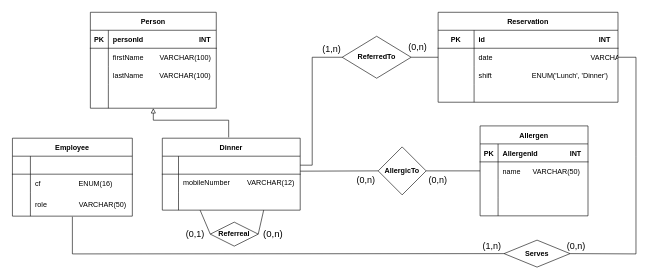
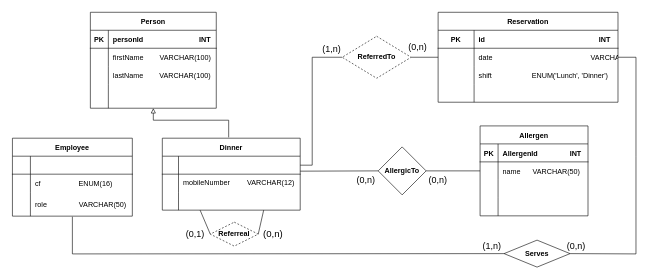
  <mxCell id="0" />
  <mxCell id="1" parent="0" />
  <mxCell id="2" value="Person" style="shape=table;startSize=30;container=1;collapsible=1;childLayout=tableLayout;fixedRows=1;rowLines=0;fontStyle=1;align=center;resizeLast=1;" parent="1" vertex="1"><mxGeometry x="150" y="20" width="210" height="160" as="geometry" /></mxCell>
  <mxCell id="3" value="" style="shape=partialRectangle;collapsible=0;dropTarget=0;pointerEvents=0;fillColor=none;top=0;left=0;bottom=1;right=0;points=[[0,0.5],[1,0.5]];portConstraint=eastwest;" parent="2" vertex="1"><mxGeometry y="30" width="210" height="30" as="geometry" /></mxCell>
  <mxCell id="4" value="PK" style="shape=partialRectangle;connectable=0;fillColor=none;top=0;left=0;bottom=0;right=0;fontStyle=1;overflow=hidden;" parent="3" vertex="1"><mxGeometry width="30" height="30" as="geometry"><mxRectangle width="30" height="30" as="alternateBounds" /></mxGeometry></mxCell>
  <mxCell id="5" value="personId                            INT" style="shape=partialRectangle;connectable=0;fillColor=none;top=0;left=0;bottom=0;right=0;align=left;spacingLeft=6;fontStyle=1;overflow=hidden;" parent="3" vertex="1"><mxGeometry x="30" width="180" height="30" as="geometry"><mxRectangle width="180" height="30" as="alternateBounds" /></mxGeometry></mxCell>
  <mxCell id="6" value="" style="shape=partialRectangle;collapsible=0;dropTarget=0;pointerEvents=0;fillColor=none;top=0;left=0;bottom=0;right=0;points=[[0,0.5],[1,0.5]];portConstraint=eastwest;" parent="2" vertex="1"><mxGeometry y="60" width="210" height="30" as="geometry" /></mxCell>
  <mxCell id="7" value="" style="shape=partialRectangle;connectable=0;fillColor=none;top=0;left=0;bottom=0;right=0;editable=1;overflow=hidden;" parent="6" vertex="1"><mxGeometry width="30" height="30" as="geometry"><mxRectangle width="30" height="30" as="alternateBounds" /></mxGeometry></mxCell>
  <mxCell id="8" value="firstName        VARCHAR(100)" style="shape=partialRectangle;connectable=0;fillColor=none;top=0;left=0;bottom=0;right=0;align=left;spacingLeft=6;overflow=hidden;" parent="6" vertex="1"><mxGeometry x="30" width="180" height="30" as="geometry"><mxRectangle width="180" height="30" as="alternateBounds" /></mxGeometry></mxCell>
  <mxCell id="9" value="" style="shape=partialRectangle;collapsible=0;dropTarget=0;pointerEvents=0;fillColor=none;top=0;left=0;bottom=0;right=0;points=[[0,0.5],[1,0.5]];portConstraint=eastwest;" parent="2" vertex="1"><mxGeometry y="90" width="210" height="30" as="geometry" /></mxCell>
  <mxCell id="10" value="" style="shape=partialRectangle;connectable=0;fillColor=none;top=0;left=0;bottom=0;right=0;editable=1;overflow=hidden;" parent="9" vertex="1"><mxGeometry width="30" height="30" as="geometry"><mxRectangle width="30" height="30" as="alternateBounds" /></mxGeometry></mxCell>
  <mxCell id="11" value="lastName        VARCHAR(100)" style="shape=partialRectangle;connectable=0;fillColor=none;top=0;left=0;bottom=0;right=0;align=left;spacingLeft=6;overflow=hidden;" parent="9" vertex="1"><mxGeometry x="30" width="180" height="30" as="geometry"><mxRectangle width="180" height="30" as="alternateBounds" /></mxGeometry></mxCell>
  <mxCell id="12" value="Employee" style="shape=table;startSize=30;container=1;collapsible=1;childLayout=tableLayout;fixedRows=1;rowLines=0;fontStyle=1;align=center;resizeLast=1;" parent="1" vertex="1"><mxGeometry x="20" y="230" width="200" height="130" as="geometry" /></mxCell>
  <mxCell id="13" value="" style="shape=partialRectangle;collapsible=0;dropTarget=0;pointerEvents=0;fillColor=none;top=0;left=0;bottom=1;right=0;points=[[0,0.5],[1,0.5]];portConstraint=eastwest;" parent="12" vertex="1"><mxGeometry y="30" width="200" height="30" as="geometry" /></mxCell>
  <mxCell id="14" value="" style="shape=partialRectangle;connectable=0;fillColor=none;top=0;left=0;bottom=0;right=0;fontStyle=1;overflow=hidden;" parent="13" vertex="1"><mxGeometry width="30" height="30" as="geometry"><mxRectangle width="30" height="30" as="alternateBounds" /></mxGeometry></mxCell>
  <mxCell id="15" value="" style="shape=partialRectangle;connectable=0;fillColor=none;top=0;left=0;bottom=0;right=0;align=left;spacingLeft=6;fontStyle=1;overflow=hidden;" parent="13" vertex="1"><mxGeometry x="30" width="170" height="30" as="geometry"><mxRectangle width="170" height="30" as="alternateBounds" /></mxGeometry></mxCell>
  <mxCell id="16" value="" style="shape=partialRectangle;collapsible=0;dropTarget=0;pointerEvents=0;fillColor=none;top=0;left=0;bottom=0;right=0;points=[[0,0.5],[1,0.5]];portConstraint=eastwest;" parent="12" vertex="1"><mxGeometry y="60" width="200" height="30" as="geometry" /></mxCell>
  <mxCell id="17" value="" style="shape=partialRectangle;connectable=0;fillColor=none;top=0;left=0;bottom=0;right=0;editable=1;overflow=hidden;" parent="16" vertex="1"><mxGeometry width="30" height="30" as="geometry"><mxRectangle width="30" height="30" as="alternateBounds" /></mxGeometry></mxCell>
  <mxCell id="18" value="" style="shape=partialRectangle;connectable=0;fillColor=none;top=0;left=0;bottom=0;right=0;align=left;spacingLeft=6;overflow=hidden;" parent="16" vertex="1"><mxGeometry x="30" width="170" height="30" as="geometry"><mxRectangle width="170" height="30" as="alternateBounds" /></mxGeometry></mxCell>
  <mxCell id="19" value="" style="shape=partialRectangle;collapsible=0;dropTarget=0;pointerEvents=0;fillColor=none;top=0;left=0;bottom=0;right=0;points=[[0,0.5],[1,0.5]];portConstraint=eastwest;" parent="12" vertex="1"><mxGeometry y="90" width="200" height="40" as="geometry" /></mxCell>
  <mxCell id="20" value="" style="shape=partialRectangle;connectable=0;fillColor=none;top=0;left=0;bottom=0;right=0;editable=1;overflow=hidden;" parent="19" vertex="1"><mxGeometry width="30" height="40" as="geometry"><mxRectangle width="30" height="40" as="alternateBounds" /></mxGeometry></mxCell>
  <mxCell id="21" value="role                VARCHAR(50)" style="shape=partialRectangle;connectable=0;fillColor=none;top=0;left=0;bottom=0;right=0;align=left;spacingLeft=6;overflow=hidden;" parent="19" vertex="1"><mxGeometry x="30" width="170" height="40" as="geometry"><mxRectangle width="170" height="40" as="alternateBounds" /></mxGeometry></mxCell>
  <mxCell id="22" value="" style="edgeStyle=elbowEdgeStyle;elbow=vertical;endArrow=block;html=1;rounded=0;strokeColor=#000000;endFill=0;exitX=0.289;exitY=-0.03;exitDx=0;exitDy=0;exitPerimeter=0;entryX=0.5;entryY=1;entryDx=0;entryDy=0;" parent="1" target="2" edge="1"><mxGeometry width="50" height="50" relative="1" as="geometry"><mxPoint x="380.69" y="228.62" as="sourcePoint" /><mxPoint x="210" y="150" as="targetPoint" /><Array as="points"><mxPoint x="230" y="200" /><mxPoint x="200" y="180" /><mxPoint x="290" y="190" /><mxPoint x="400" y="210" /><mxPoint x="390" y="200" /><mxPoint x="270" y="200" /></Array></mxGeometry></mxCell>
  <mxCell id="23" value="cf                   ENUM(16)" style="shape=partialRectangle;connectable=0;fillColor=none;top=0;left=0;bottom=0;right=0;align=left;spacingLeft=6;overflow=hidden;" parent="1" vertex="1"><mxGeometry x="50" y="289.5" width="240" height="30" as="geometry"><mxRectangle width="240" height="40" as="alternateBounds" /></mxGeometry></mxCell>
- <mxCell id="24" value="&lt;b&gt;Referreal&lt;/b&gt;" style="rhombus;whiteSpace=wrap;html=1;fillColor=none;" parent="1" vertex="1"><mxGeometry x="350" y="370" width="80" height="40" as="geometry" /></mxCell>
+ <mxCell id="24" value="&lt;b&gt;Referreal&lt;/b&gt;" style="rhombus;whiteSpace=wrap;html=1;fillColor=none;dashed=1;" parent="1" vertex="1"><mxGeometry x="350" y="370" width="80" height="40" as="geometry" /></mxCell>
  <mxCell id="25" value="Reservation" style="shape=table;startSize=30;container=1;collapsible=1;childLayout=tableLayout;fixedRows=1;rowLines=0;fontStyle=1;align=center;resizeLast=1;fillColor=none;" parent="1" vertex="1"><mxGeometry x="730" y="20" width="300" height="150" as="geometry" /></mxCell>
  <mxCell id="26" value="" style="shape=partialRectangle;collapsible=0;dropTarget=0;pointerEvents=0;fillColor=none;top=0;left=0;bottom=1;right=0;points=[[0,0.5],[1,0.5]];portConstraint=eastwest;" parent="25" vertex="1"><mxGeometry y="30" width="300" height="30" as="geometry" /></mxCell>
  <mxCell id="27" value="PK" style="shape=partialRectangle;connectable=0;fillColor=none;top=0;left=0;bottom=0;right=0;fontStyle=1;overflow=hidden;" parent="26" vertex="1"><mxGeometry width="60" height="30" as="geometry"><mxRectangle width="60" height="30" as="alternateBounds" /></mxGeometry></mxCell>
  <mxCell id="28" value="id                                                         INT" style="shape=partialRectangle;connectable=0;fillColor=none;top=0;left=0;bottom=0;right=0;align=left;spacingLeft=6;fontStyle=1;overflow=hidden;" parent="26" vertex="1"><mxGeometry x="60" width="240" height="30" as="geometry"><mxRectangle width="240" height="30" as="alternateBounds" /></mxGeometry></mxCell>
  <mxCell id="29" value="" style="shape=partialRectangle;collapsible=0;dropTarget=0;pointerEvents=0;fillColor=none;top=0;left=0;bottom=0;right=0;points=[[0,0.5],[1,0.5]];portConstraint=eastwest;" parent="25" vertex="1"><mxGeometry y="60" width="300" height="30" as="geometry" /></mxCell>
  <mxCell id="30" value="" style="shape=partialRectangle;connectable=0;fillColor=none;top=0;left=0;bottom=0;right=0;editable=1;overflow=hidden;" parent="29" vertex="1"><mxGeometry width="60" height="30" as="geometry"><mxRectangle width="60" height="30" as="alternateBounds" /></mxGeometry></mxCell>
  <mxCell id="31" value="date                                                 VARCHAR" style="shape=partialRectangle;connectable=0;fillColor=none;top=0;left=0;bottom=0;right=0;align=left;spacingLeft=6;overflow=hidden;" parent="29" vertex="1"><mxGeometry x="60" width="240" height="30" as="geometry"><mxRectangle width="240" height="30" as="alternateBounds" /></mxGeometry></mxCell>
  <mxCell id="32" value="" style="shape=partialRectangle;collapsible=0;dropTarget=0;pointerEvents=0;fillColor=none;top=0;left=0;bottom=0;right=0;points=[[0,0.5],[1,0.5]];portConstraint=eastwest;" parent="25" vertex="1"><mxGeometry y="90" width="300" height="30" as="geometry" /></mxCell>
  <mxCell id="33" value="" style="shape=partialRectangle;connectable=0;fillColor=none;top=0;left=0;bottom=0;right=0;editable=1;overflow=hidden;" parent="32" vertex="1"><mxGeometry width="60" height="30" as="geometry"><mxRectangle width="60" height="30" as="alternateBounds" /></mxGeometry></mxCell>
  <mxCell id="34" value="shift                    ENUM('Lunch', 'Dinner')" style="shape=partialRectangle;connectable=0;fillColor=none;top=0;left=0;bottom=0;right=0;align=left;spacingLeft=6;overflow=hidden;" parent="32" vertex="1"><mxGeometry x="60" width="240" height="30" as="geometry"><mxRectangle width="240" height="30" as="alternateBounds" /></mxGeometry></mxCell>
  <mxCell id="35" value="" style="shape=partialRectangle;collapsible=0;dropTarget=0;pointerEvents=0;fillColor=none;top=0;left=0;bottom=0;right=0;points=[[0,0.5],[1,0.5]];portConstraint=eastwest;" parent="25" vertex="1"><mxGeometry y="120" width="300" height="30" as="geometry" /></mxCell>
  <mxCell id="36" value="" style="shape=partialRectangle;connectable=0;fillColor=none;top=0;left=0;bottom=0;right=0;editable=1;overflow=hidden;" parent="35" vertex="1"><mxGeometry width="60" height="30" as="geometry"><mxRectangle width="60" height="30" as="alternateBounds" /></mxGeometry></mxCell>
  <mxCell id="37" value="" style="shape=partialRectangle;connectable=0;fillColor=none;top=0;left=0;bottom=0;right=0;align=left;spacingLeft=6;overflow=hidden;" parent="35" vertex="1"><mxGeometry x="60" width="240" height="30" as="geometry"><mxRectangle width="240" height="30" as="alternateBounds" /></mxGeometry></mxCell>
  <mxCell id="38" value="Allergen" style="shape=table;startSize=30;container=1;collapsible=1;childLayout=tableLayout;fixedRows=1;rowLines=0;fontStyle=1;align=center;resizeLast=1;fillColor=none;" parent="1" vertex="1"><mxGeometry x="800" y="209.5" width="180" height="150" as="geometry"><mxRectangle x="1010" y="480" width="60" height="30" as="alternateBounds" /></mxGeometry></mxCell>
  <mxCell id="39" value="" style="shape=partialRectangle;collapsible=0;dropTarget=0;pointerEvents=0;fillColor=none;top=0;left=0;bottom=1;right=0;points=[[0,0.5],[1,0.5]];portConstraint=eastwest;" parent="38" vertex="1"><mxGeometry y="30" width="180" height="30" as="geometry" /></mxCell>
  <mxCell id="40" value="PK" style="shape=partialRectangle;connectable=0;fillColor=none;top=0;left=0;bottom=0;right=0;fontStyle=1;overflow=hidden;" parent="39" vertex="1"><mxGeometry width="30" height="30" as="geometry"><mxRectangle width="30" height="30" as="alternateBounds" /></mxGeometry></mxCell>
  <mxCell id="41" value="AllergenId                INT" style="shape=partialRectangle;connectable=0;fillColor=none;top=0;left=0;bottom=0;right=0;align=left;spacingLeft=6;fontStyle=1;overflow=hidden;" parent="39" vertex="1"><mxGeometry x="30" width="150" height="30" as="geometry"><mxRectangle width="150" height="30" as="alternateBounds" /></mxGeometry></mxCell>
  <mxCell id="42" value="" style="shape=partialRectangle;collapsible=0;dropTarget=0;pointerEvents=0;fillColor=none;top=0;left=0;bottom=0;right=0;points=[[0,0.5],[1,0.5]];portConstraint=eastwest;" parent="38" vertex="1"><mxGeometry y="60" width="180" height="30" as="geometry" /></mxCell>
  <mxCell id="43" value="" style="shape=partialRectangle;connectable=0;fillColor=none;top=0;left=0;bottom=0;right=0;editable=1;overflow=hidden;" parent="42" vertex="1"><mxGeometry width="30" height="30" as="geometry"><mxRectangle width="30" height="30" as="alternateBounds" /></mxGeometry></mxCell>
  <mxCell id="44" value="name      VARCHAR(50)" style="shape=partialRectangle;connectable=0;fillColor=none;top=0;left=0;bottom=0;right=0;align=left;spacingLeft=6;overflow=hidden;" parent="42" vertex="1"><mxGeometry x="30" width="150" height="30" as="geometry"><mxRectangle width="150" height="30" as="alternateBounds" /></mxGeometry></mxCell>
  <mxCell id="45" value="" style="shape=partialRectangle;collapsible=0;dropTarget=0;pointerEvents=0;fillColor=none;top=0;left=0;bottom=0;right=0;points=[[0,0.5],[1,0.5]];portConstraint=eastwest;" parent="38" vertex="1"><mxGeometry y="90" width="180" height="30" as="geometry" /></mxCell>
  <mxCell id="46" value="" style="shape=partialRectangle;connectable=0;fillColor=none;top=0;left=0;bottom=0;right=0;editable=1;overflow=hidden;" parent="45" vertex="1"><mxGeometry width="30" height="30" as="geometry"><mxRectangle width="30" height="30" as="alternateBounds" /></mxGeometry></mxCell>
  <mxCell id="47" value="" style="shape=partialRectangle;connectable=0;fillColor=none;top=0;left=0;bottom=0;right=0;align=left;spacingLeft=6;overflow=hidden;" parent="45" vertex="1"><mxGeometry x="30" width="150" height="30" as="geometry"><mxRectangle width="150" height="30" as="alternateBounds" /></mxGeometry></mxCell>
  <mxCell id="48" value="" style="shape=partialRectangle;collapsible=0;dropTarget=0;pointerEvents=0;fillColor=none;top=0;left=0;bottom=0;right=0;points=[[0,0.5],[1,0.5]];portConstraint=eastwest;" parent="38" vertex="1"><mxGeometry y="120" width="180" height="30" as="geometry" /></mxCell>
  <mxCell id="49" value="" style="shape=partialRectangle;connectable=0;fillColor=none;top=0;left=0;bottom=0;right=0;editable=1;overflow=hidden;" parent="48" vertex="1"><mxGeometry width="30" height="30" as="geometry"><mxRectangle width="30" height="30" as="alternateBounds" /></mxGeometry></mxCell>
  <mxCell id="50" value="" style="shape=partialRectangle;connectable=0;fillColor=none;top=0;left=0;bottom=0;right=0;align=left;spacingLeft=6;overflow=hidden;" parent="48" vertex="1"><mxGeometry x="30" width="150" height="30" as="geometry"><mxRectangle width="150" height="30" as="alternateBounds" /></mxGeometry></mxCell>
  <mxCell id="51" value="&lt;b&gt;AllergicTo&lt;/b&gt;" style="rhombus;whiteSpace=wrap;html=1;fillColor=none;" parent="1" vertex="1"><mxGeometry x="630" y="244.5" width="80" height="80" as="geometry" /></mxCell>
  <mxCell id="52" value="" style="endArrow=none;html=1;rounded=0;strokeColor=#000000;entryX=0;entryY=0.5;entryDx=0;entryDy=0;exitX=1;exitY=0.833;exitDx=0;exitDy=0;exitPerimeter=0;" parent="1" source="69" target="51" edge="1"><mxGeometry width="50" height="50" relative="1" as="geometry"><mxPoint x="530" y="271" as="sourcePoint" /><mxPoint x="590" y="70" as="targetPoint" /></mxGeometry></mxCell>
  <mxCell id="53" value="" style="endArrow=none;html=1;rounded=0;strokeColor=#000000;entryX=0;entryY=0.5;entryDx=0;entryDy=0;" parent="1" target="42" edge="1"><mxGeometry width="50" height="50" relative="1" as="geometry"><mxPoint x="710" y="284.5" as="sourcePoint" /><mxPoint x="760" y="234.5" as="targetPoint" /></mxGeometry></mxCell>
  <mxCell id="54" value="" style="endArrow=none;html=1;rounded=0;strokeColor=#000000;exitX=0;exitY=0.5;exitDx=0;exitDy=0;entryX=0.274;entryY=1;entryDx=0;entryDy=0;entryPerimeter=0;" parent="1" source="24" target="75" edge="1"><mxGeometry width="50" height="50" relative="1" as="geometry"><mxPoint x="300" y="336" as="sourcePoint" /><mxPoint x="390" y="490" as="targetPoint" /></mxGeometry></mxCell>
  <mxCell id="55" value="" style="endArrow=none;html=1;rounded=0;strokeColor=#000000;exitX=1;exitY=0.5;exitDx=0;exitDy=0;entryX=0.735;entryY=1;entryDx=0;entryDy=0;entryPerimeter=0;" parent="1" source="24" target="75" edge="1"><mxGeometry width="50" height="50" relative="1" as="geometry"><mxPoint x="465" y="380" as="sourcePoint" /><mxPoint x="478" y="460" as="targetPoint" /></mxGeometry></mxCell>
  <mxCell id="56" value="(0,1)" style="text;html=1;strokeColor=none;fillColor=none;align=center;verticalAlign=middle;whiteSpace=wrap;rounded=0;fontSize=15;" parent="1" vertex="1"><mxGeometry x="310" y="380" width="30" height="20" as="geometry" /></mxCell>
  <mxCell id="57" value="(0,n)" style="text;html=1;strokeColor=none;fillColor=none;align=center;verticalAlign=middle;whiteSpace=wrap;rounded=0;fontSize=16;" parent="1" vertex="1"><mxGeometry x="440" y="380" width="30" height="20" as="geometry" /></mxCell>
  <mxCell id="58" value="&lt;font style=&quot;font-size: 15px&quot;&gt;(0,n)&lt;/font&gt;" style="text;html=1;strokeColor=none;fillColor=none;align=center;verticalAlign=middle;whiteSpace=wrap;rounded=0;fontSize=15;" parent="1" vertex="1"><mxGeometry x="710" y="289.5" width="40" height="20" as="geometry" /></mxCell>
  <mxCell id="59" value="(0,n)" style="text;html=1;strokeColor=none;fillColor=none;align=center;verticalAlign=middle;whiteSpace=wrap;rounded=0;fontSize=15;" parent="1" vertex="1"><mxGeometry x="686" y="70" width="20" height="15" as="geometry" /></mxCell>
- <mxCell id="60" value="&lt;b&gt;ReferredTo&lt;/b&gt;" style="rhombus;whiteSpace=wrap;html=1;fillColor=none;" parent="1" vertex="1"><mxGeometry x="570" y="60" width="115" height="70" as="geometry" /></mxCell>
+ <mxCell id="60" value="&lt;b&gt;ReferredTo&lt;/b&gt;" style="rhombus;whiteSpace=wrap;html=1;fillColor=none;dashed=1;" parent="1" vertex="1"><mxGeometry x="570" y="60" width="115" height="70" as="geometry" /></mxCell>
  <mxCell id="61" value="" style="endArrow=none;html=1;rounded=0;strokeColor=#000000;exitX=1;exitY=0.5;exitDx=0;exitDy=0;entryX=0;entryY=0.5;entryDx=0;entryDy=0;" parent="1" source="69" target="60" edge="1"><mxGeometry width="50" height="50" relative="1" as="geometry"><mxPoint x="530" y="230" as="sourcePoint" /><mxPoint x="620" y="160" as="targetPoint" /><Array as="points"><mxPoint x="520" y="275" /><mxPoint x="520" y="95" /></Array></mxGeometry></mxCell>
  <mxCell id="62" value="(1,n)" style="text;html=1;strokeColor=none;fillColor=none;align=center;verticalAlign=middle;whiteSpace=wrap;rounded=0;strokeWidth=3;fontSize=15;" parent="1" vertex="1"><mxGeometry x="535" y="70" width="35" height="20" as="geometry" /></mxCell>
  <mxCell id="63" value="" style="endArrow=none;html=1;rounded=0;fontSize=16;strokeColor=#000000;exitX=1;exitY=0.5;exitDx=0;exitDy=0;entryX=1;entryY=0.5;entryDx=0;entryDy=0;" parent="1" source="29" target="64" edge="1"><mxGeometry width="50" height="50" relative="1" as="geometry"><mxPoint x="1090" y="50" as="sourcePoint" /><mxPoint x="1220" y="35" as="targetPoint" /><Array as="points"><mxPoint x="1060" y="95" /><mxPoint x="1060" y="260" /><mxPoint x="1060" y="423" /></Array></mxGeometry></mxCell>
  <mxCell id="64" value="&lt;b&gt;Serves&lt;br&gt;&lt;/b&gt;" style="rhombus;whiteSpace=wrap;html=1;fillColor=none;" parent="1" vertex="1"><mxGeometry x="840" y="400" width="110" height="45" as="geometry" /></mxCell>
  <mxCell id="65" value="" style="endArrow=none;html=1;rounded=0;fontSize=16;fontColor=none;strokeColor=#000000;" parent="1" edge="1"><mxGeometry width="50" height="50" relative="1" as="geometry"><mxPoint x="180" y="180" as="sourcePoint" /><mxPoint x="180" y="140" as="targetPoint" /></mxGeometry></mxCell>
  <mxCell id="66" value="" style="endArrow=none;html=1;rounded=0;fontSize=16;fontColor=none;strokeColor=#000000;entryX=0;entryY=0.5;entryDx=0;entryDy=0;exitX=0.5;exitY=1.025;exitDx=0;exitDy=0;exitPerimeter=0;" parent="1" source="19" target="64" edge="1"><mxGeometry width="50" height="50" relative="1" as="geometry"><mxPoint x="140" y="392" as="sourcePoint" /><mxPoint x="1044.25" y="29.5" as="targetPoint" /><Array as="points"><mxPoint x="120" y="423" /></Array></mxGeometry></mxCell>
  <mxCell id="67" value="(1,n)" style="text;html=1;strokeColor=none;fillColor=none;align=center;verticalAlign=middle;whiteSpace=wrap;rounded=0;fontSize=15;fontColor=none;" parent="1" vertex="1"><mxGeometry x="790" y="395" width="60" height="30" as="geometry" /></mxCell>
  <mxCell id="68" value="Dinner" style="shape=table;startSize=30;container=1;collapsible=0;childLayout=tableLayout;fixedRows=1;rowLines=0;fontStyle=1;align=center;pointerEvents=1;" parent="1" vertex="1"><mxGeometry x="270" y="230" width="230" height="120" as="geometry" /></mxCell>
  <mxCell id="69" value="" style="shape=partialRectangle;html=1;whiteSpace=wrap;collapsible=0;dropTarget=0;pointerEvents=1;fillColor=none;top=0;left=0;bottom=1;right=0;points=[[0,0.5],[1,0.5]];portConstraint=eastwest;" parent="68" vertex="1"><mxGeometry y="30" width="230" height="30" as="geometry" /></mxCell>
  <mxCell id="70" value="" style="shape=partialRectangle;html=1;whiteSpace=wrap;connectable=0;fillColor=none;top=0;left=0;bottom=0;right=0;overflow=hidden;pointerEvents=1;" parent="69" vertex="1"><mxGeometry width="27" height="30" as="geometry"><mxRectangle width="27" height="30" as="alternateBounds" /></mxGeometry></mxCell>
  <mxCell id="71" value="" style="shape=partialRectangle;html=1;whiteSpace=wrap;connectable=0;fillColor=none;top=0;left=0;bottom=0;right=0;align=left;spacingLeft=6;overflow=hidden;pointerEvents=1;" parent="69" vertex="1"><mxGeometry x="27" width="203" height="30" as="geometry"><mxRectangle width="203" height="30" as="alternateBounds" /></mxGeometry></mxCell>
  <mxCell id="72" value="" style="shape=partialRectangle;html=1;whiteSpace=wrap;collapsible=0;dropTarget=0;pointerEvents=1;fillColor=none;top=0;left=0;bottom=0;right=0;points=[[0,0.5],[1,0.5]];portConstraint=eastwest;" parent="68" vertex="1"><mxGeometry y="60" width="230" height="30" as="geometry" /></mxCell>
  <mxCell id="73" value="" style="shape=partialRectangle;html=1;whiteSpace=wrap;connectable=0;fillColor=none;top=0;left=0;bottom=0;right=0;overflow=hidden;pointerEvents=1;" parent="72" vertex="1"><mxGeometry width="27" height="30" as="geometry"><mxRectangle width="27" height="30" as="alternateBounds" /></mxGeometry></mxCell>
  <mxCell id="74" value="mobileNumber&lt;span style=&quot;white-space: pre&quot;&gt;&#09;&lt;/span&gt;&lt;span style=&quot;white-space: pre&quot;&gt;&#09;&lt;/span&gt;VARCHAR(12)" style="shape=partialRectangle;html=1;whiteSpace=wrap;connectable=0;fillColor=none;top=0;left=0;bottom=0;right=0;align=left;spacingLeft=6;overflow=hidden;pointerEvents=1;" parent="72" vertex="1"><mxGeometry x="27" width="203" height="30" as="geometry"><mxRectangle width="203" height="30" as="alternateBounds" /></mxGeometry></mxCell>
  <mxCell id="75" value="" style="shape=partialRectangle;html=1;whiteSpace=wrap;collapsible=0;dropTarget=0;pointerEvents=1;fillColor=none;top=0;left=0;bottom=0;right=0;points=[[0,0.5],[1,0.5]];portConstraint=eastwest;" parent="68" vertex="1"><mxGeometry y="90" width="230" height="30" as="geometry" /></mxCell>
  <mxCell id="76" value="" style="shape=partialRectangle;html=1;whiteSpace=wrap;connectable=0;fillColor=none;top=0;left=0;bottom=0;right=0;overflow=hidden;pointerEvents=1;" parent="75" vertex="1"><mxGeometry width="27" height="30" as="geometry"><mxRectangle width="27" height="30" as="alternateBounds" /></mxGeometry></mxCell>
  <mxCell id="77" value="" style="shape=partialRectangle;html=1;whiteSpace=wrap;connectable=0;fillColor=none;top=0;left=0;bottom=0;right=0;align=left;spacingLeft=6;overflow=hidden;pointerEvents=1;" parent="75" vertex="1"><mxGeometry x="27" width="203" height="30" as="geometry"><mxRectangle width="203" height="30" as="alternateBounds" /></mxGeometry></mxCell>
  <mxCell id="78" value="" style="endArrow=none;html=1;rounded=0;strokeColor=#000000;exitX=1;exitY=0.5;exitDx=0;exitDy=0;entryX=0;entryY=0.5;entryDx=0;entryDy=0;" parent="1" source="60" target="29" edge="1"><mxGeometry width="50" height="50" relative="1" as="geometry"><mxPoint x="755" y="94.5" as="sourcePoint" /><mxPoint x="835" y="94.5" as="targetPoint" /></mxGeometry></mxCell>
  <mxCell id="79" value="&lt;font style=&quot;font-size: 15px&quot;&gt;(0,n)&lt;/font&gt;" style="text;html=1;strokeColor=none;fillColor=none;align=center;verticalAlign=middle;whiteSpace=wrap;rounded=0;fontSize=15;" parent="1" vertex="1"><mxGeometry x="590" y="289.5" width="40" height="20" as="geometry" /></mxCell>
  <mxCell id="80" value="&lt;font style=&quot;font-size: 15px&quot;&gt;(0,n)&lt;/font&gt;" style="text;html=1;align=center;verticalAlign=middle;resizable=0;points=[];autosize=1;strokeColor=none;fillColor=none;" parent="1" vertex="1"><mxGeometry x="935" y="400" width="50" height="20" as="geometry" /></mxCell>
  <mxCell id="81" style="edgeStyle=orthogonalEdgeStyle;rounded=0;orthogonalLoop=1;jettySize=auto;html=1;exitX=0.5;exitY=1;exitDx=0;exitDy=0;" parent="1" source="60" target="60" edge="1"><mxGeometry relative="1" as="geometry" /></mxCell>
